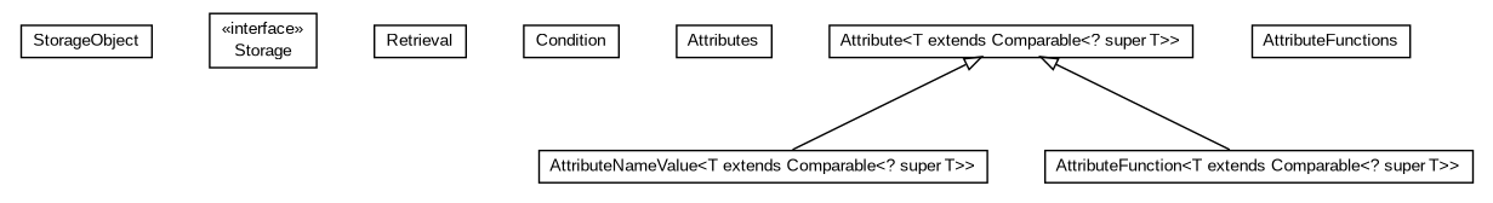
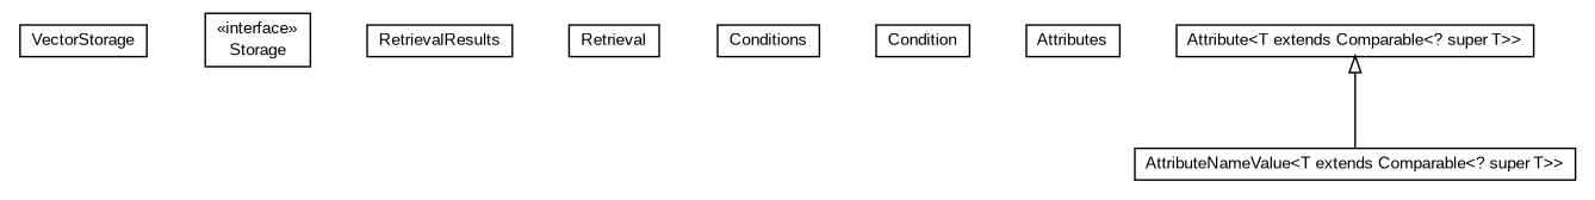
  digraph {
    nodesep=0.25
    ranksep=0.5
    node [fontcolor=black fontname=arial fontsize=10.0 shape=plaintext]
    edge [arrowtail=empty dir=back fontname=arial fontsize=10 headport=p labelfontname=arial labelfontsize=10 tailport=p]
-   n2 [label=<<table title="context.arch.storage.StorageObject" border="0" cellborder="1" cellspacing="0" cellpadding="2" port="p" href="./StorageObject.html"> 		<tr><td><table border="0" cellspacing="0" cellpadding="1"> <tr><td align="center" balign="center"> StorageObject </td></tr> 		</table></td></tr> 		</table>>]
+   n1 [label=<<table title="context.arch.storage.VectorStorage" border="0" cellborder="1" cellspacing="0" cellpadding="2" port="p" href="./VectorStorage.html"> 		<tr><td><table border="0" cellspacing="0" cellpadding="1"> <tr><td align="center" balign="center"> VectorStorage </td></tr> 		</table></td></tr> 		</table>>]
    n3 [label=<<table title="context.arch.storage.Storage" border="0" cellborder="1" cellspacing="0" cellpadding="2" port="p" href="./Storage.html"> 		<tr><td><table border="0" cellspacing="0" cellpadding="1"> <tr><td align="center" balign="center"> &#171;interface&#187; </td></tr> <tr><td align="center" balign="center"> Storage </td></tr> 		</table></td></tr> 		</table>>]
+   n4 [label=<<table title="context.arch.storage.RetrievalResults" border="0" cellborder="1" cellspacing="0" cellpadding="2" port="p" href="./RetrievalResults.html"> 		<tr><td><table border="0" cellspacing="0" cellpadding="1"> <tr><td align="center" balign="center"> RetrievalResults </td></tr> 		</table></td></tr> 		</table>>]
    n5 [label=<<table title="context.arch.storage.Retrieval" border="0" cellborder="1" cellspacing="0" cellpadding="2" port="p" href="./Retrieval.html"> 		<tr><td><table border="0" cellspacing="0" cellpadding="1"> <tr><td align="center" balign="center"> Retrieval </td></tr> 		</table></td></tr> 		</table>>]
+   n6 [label=<<table title="context.arch.storage.Conditions" border="0" cellborder="1" cellspacing="0" cellpadding="2" port="p" href="./Conditions.html"> 		<tr><td><table border="0" cellspacing="0" cellpadding="1"> <tr><td align="center" balign="center"> Conditions </td></tr> 		</table></td></tr> 		</table>>]
    n7 [label=<<table title="context.arch.storage.Condition" border="0" cellborder="1" cellspacing="0" cellpadding="2" port="p" href="./Condition.html"> 		<tr><td><table border="0" cellspacing="0" cellpadding="1"> <tr><td align="center" balign="center"> Condition </td></tr> 		</table></td></tr> 		</table>>]
    n8 [label=<<table title="context.arch.storage.Attributes" border="0" cellborder="1" cellspacing="0" cellpadding="2" port="p" href="./Attributes.html"> 		<tr><td><table border="0" cellspacing="0" cellpadding="1"> <tr><td align="center" balign="center"> Attributes </td></tr> 		</table></td></tr> 		</table>>]
    n9 [label=<<table title="context.arch.storage.AttributeNameValue" border="0" cellborder="1" cellspacing="0" cellpadding="2" port="p" href="./AttributeNameValue.html"> 		<tr><td><table border="0" cellspacing="0" cellpadding="1"> <tr><td align="center" balign="center"> AttributeNameValue&lt;T extends Comparable&lt;? super T&gt;&gt; </td></tr> 		</table></td></tr> 		</table>>]
-   n10 [label=<<table title="context.arch.storage.AttributeFunctions" border="0" cellborder="1" cellspacing="0" cellpadding="2" port="p" href="./AttributeFunctions.html"> 		<tr><td><table border="0" cellspacing="0" cellpadding="1"> <tr><td align="center" balign="center"> AttributeFunctions </td></tr> 		</table></td></tr> 		</table>>]
-   n11 [label=<<table title="context.arch.storage.AttributeFunction" border="0" cellborder="1" cellspacing="0" cellpadding="2" port="p" href="./AttributeFunction.html"> 		<tr><td><table border="0" cellspacing="0" cellpadding="1"> <tr><td align="center" balign="center"> AttributeFunction&lt;T extends Comparable&lt;? super T&gt;&gt; </td></tr> 		</table></td></tr> 		</table>>]
    n12 [label=<<table title="context.arch.storage.Attribute" border="0" cellborder="1" cellspacing="0" cellpadding="2" port="p" href="./Attribute.html"> 		<tr><td><table border="0" cellspacing="0" cellpadding="1"> <tr><td align="center" balign="center"> Attribute&lt;T extends Comparable&lt;? super T&gt;&gt; </td></tr> 		</table></td></tr> 		</table>>]
    n12 -> n9
-   n12 -> n11
  }
